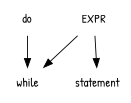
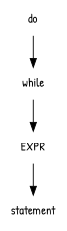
  digraph {
    fontname="Patrick Hand"
    ordering=out
    node [fontname="Patrick Hand" shape=plaintext]
    edge [fontname="Patrick Hand"]
    do
    while
    EXPR
    statement
    do -> while
-   EXPR -> while
+   while -> EXPR
    EXPR -> statement
  }
